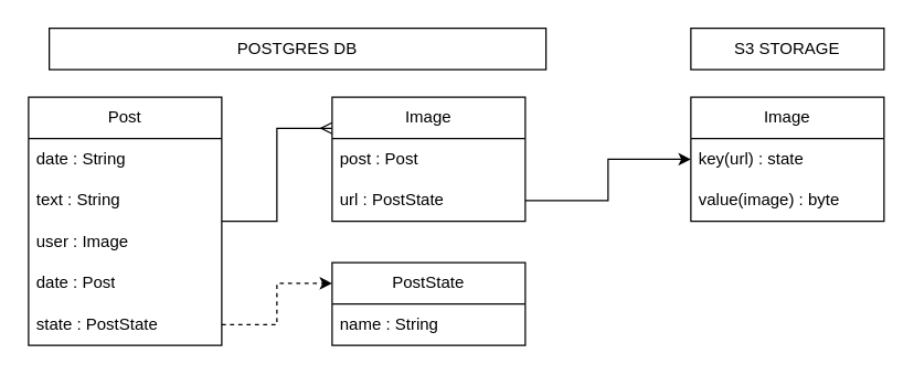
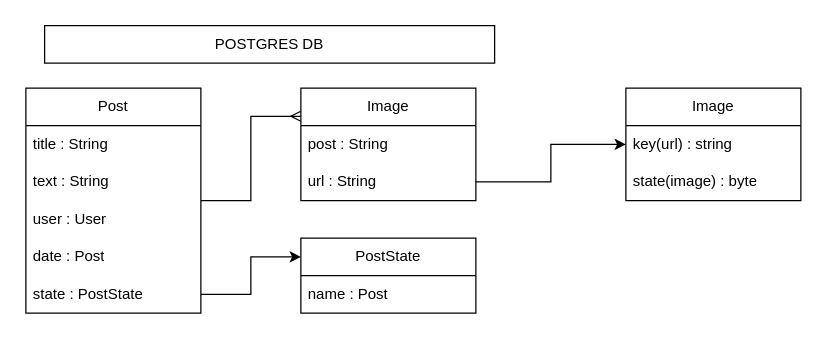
  <mxCell id="0" />
  <mxCell id="1" parent="0" />
  <mxCell id="2" style="edgeStyle=orthogonalEdgeStyle;rounded=0;orthogonalLoop=1;jettySize=auto;html=1;entryX=0;entryY=0.25;entryDx=0;entryDy=0;endArrow=ERmany;endFill=0;" edge="1" parent="1" source="3" target="12"><mxGeometry relative="1" as="geometry" /></mxCell>
  <mxCell id="3" value="Post" style="swimlane;fontStyle=0;childLayout=stackLayout;horizontal=1;startSize=30;horizontalStack=0;resizeParent=1;resizeParentMax=0;resizeLast=0;collapsible=1;marginBottom=0;whiteSpace=wrap;html=1;" vertex="1" parent="1"><mxGeometry x="20" y="70" width="140" height="180" as="geometry" /></mxCell>
- <mxCell id="4" value="date : String" style="text;strokeColor=none;fillColor=none;align=left;verticalAlign=middle;spacingLeft=4;spacingRight=4;overflow=hidden;points=[[0,0.5],[1,0.5]];portConstraint=eastwest;rotatable=0;whiteSpace=wrap;html=1;" vertex="1" parent="3"><mxGeometry y="30" width="140" height="30" as="geometry" /></mxCell>
+ <mxCell id="4" value="title : String" style="text;strokeColor=none;fillColor=none;align=left;verticalAlign=middle;spacingLeft=4;spacingRight=4;overflow=hidden;points=[[0,0.5],[1,0.5]];portConstraint=eastwest;rotatable=0;whiteSpace=wrap;html=1;" vertex="1" parent="3"><mxGeometry y="30" width="140" height="30" as="geometry" /></mxCell>
  <mxCell id="5" value="text : String" style="text;strokeColor=none;fillColor=none;align=left;verticalAlign=middle;spacingLeft=4;spacingRight=4;overflow=hidden;points=[[0,0.5],[1,0.5]];portConstraint=eastwest;rotatable=0;whiteSpace=wrap;html=1;" vertex="1" parent="3"><mxGeometry y="60" width="140" height="30" as="geometry" /></mxCell>
- <mxCell id="6" value="user : Image" style="text;strokeColor=none;fillColor=none;align=left;verticalAlign=middle;spacingLeft=4;spacingRight=4;overflow=hidden;points=[[0,0.5],[1,0.5]];portConstraint=eastwest;rotatable=0;whiteSpace=wrap;html=1;" vertex="1" parent="3"><mxGeometry y="90" width="140" height="30" as="geometry" /></mxCell>
+ <mxCell id="6" value="user : User" style="text;strokeColor=none;fillColor=none;align=left;verticalAlign=middle;spacingLeft=4;spacingRight=4;overflow=hidden;points=[[0,0.5],[1,0.5]];portConstraint=eastwest;rotatable=0;whiteSpace=wrap;html=1;" vertex="1" parent="3"><mxGeometry y="90" width="140" height="30" as="geometry" /></mxCell>
  <mxCell id="7" value="date : Post" style="text;strokeColor=none;fillColor=none;align=left;verticalAlign=middle;spacingLeft=4;spacingRight=4;overflow=hidden;points=[[0,0.5],[1,0.5]];portConstraint=eastwest;rotatable=0;whiteSpace=wrap;html=1;" vertex="1" parent="3"><mxGeometry y="120" width="140" height="30" as="geometry" /></mxCell>
  <mxCell id="8" value="state : PostState" style="text;strokeColor=none;fillColor=none;align=left;verticalAlign=middle;spacingLeft=4;spacingRight=4;overflow=hidden;points=[[0,0.5],[1,0.5]];portConstraint=eastwest;rotatable=0;whiteSpace=wrap;html=1;" vertex="1" parent="3"><mxGeometry y="150" width="140" height="30" as="geometry" /></mxCell>
  <mxCell id="9" value="PostState" style="swimlane;fontStyle=0;childLayout=stackLayout;horizontal=1;startSize=30;horizontalStack=0;resizeParent=1;resizeParentMax=0;resizeLast=0;collapsible=1;marginBottom=0;whiteSpace=wrap;html=1;" vertex="1" parent="1"><mxGeometry x="240" y="190" width="140" height="60" as="geometry" /></mxCell>
- <mxCell id="10" value="name : String" style="text;strokeColor=none;fillColor=none;align=left;verticalAlign=middle;spacingLeft=4;spacingRight=4;overflow=hidden;points=[[0,0.5],[1,0.5]];portConstraint=eastwest;rotatable=0;whiteSpace=wrap;html=1;" vertex="1" parent="9"><mxGeometry y="30" width="140" height="30" as="geometry" /></mxCell>
- <mxCell id="11" style="edgeStyle=orthogonalEdgeStyle;rounded=0;orthogonalLoop=1;jettySize=auto;html=1;entryX=0;entryY=0.25;entryDx=0;entryDy=0;dashed=1;" edge="1" parent="1" source="8" target="9"><mxGeometry relative="1" as="geometry" /></mxCell>
+ <mxCell id="10" value="name : Post" style="text;strokeColor=none;fillColor=none;align=left;verticalAlign=middle;spacingLeft=4;spacingRight=4;overflow=hidden;points=[[0,0.5],[1,0.5]];portConstraint=eastwest;rotatable=0;whiteSpace=wrap;html=1;" vertex="1" parent="9"><mxGeometry y="30" width="140" height="30" as="geometry" /></mxCell>
+ <mxCell id="11" style="edgeStyle=orthogonalEdgeStyle;rounded=0;orthogonalLoop=1;jettySize=auto;html=1;entryX=0;entryY=0.25;entryDx=0;entryDy=0;" edge="1" parent="1" source="8" target="9"><mxGeometry relative="1" as="geometry" /></mxCell>
  <mxCell id="12" value="Image" style="swimlane;fontStyle=0;childLayout=stackLayout;horizontal=1;startSize=30;horizontalStack=0;resizeParent=1;resizeParentMax=0;resizeLast=0;collapsible=1;marginBottom=0;whiteSpace=wrap;html=1;" vertex="1" parent="1"><mxGeometry x="240" y="70" width="140" height="90" as="geometry" /></mxCell>
- <mxCell id="13" value="post : Post" style="text;strokeColor=none;fillColor=none;align=left;verticalAlign=middle;spacingLeft=4;spacingRight=4;overflow=hidden;points=[[0,0.5],[1,0.5]];portConstraint=eastwest;rotatable=0;whiteSpace=wrap;html=1;" vertex="1" parent="12"><mxGeometry y="30" width="140" height="30" as="geometry" /></mxCell>
- <mxCell id="14" value="url : PostState" style="text;strokeColor=none;fillColor=none;align=left;verticalAlign=middle;spacingLeft=4;spacingRight=4;overflow=hidden;points=[[0,0.5],[1,0.5]];portConstraint=eastwest;rotatable=0;whiteSpace=wrap;html=1;" vertex="1" parent="12"><mxGeometry y="60" width="140" height="30" as="geometry" /></mxCell>
+ <mxCell id="13" value="post : String" style="text;strokeColor=none;fillColor=none;align=left;verticalAlign=middle;spacingLeft=4;spacingRight=4;overflow=hidden;points=[[0,0.5],[1,0.5]];portConstraint=eastwest;rotatable=0;whiteSpace=wrap;html=1;" vertex="1" parent="12"><mxGeometry y="30" width="140" height="30" as="geometry" /></mxCell>
+ <mxCell id="14" value="url : String" style="text;strokeColor=none;fillColor=none;align=left;verticalAlign=middle;spacingLeft=4;spacingRight=4;overflow=hidden;points=[[0,0.5],[1,0.5]];portConstraint=eastwest;rotatable=0;whiteSpace=wrap;html=1;" vertex="1" parent="12"><mxGeometry y="60" width="140" height="30" as="geometry" /></mxCell>
  <mxCell id="15" value="POSTGRES DB" style="text;html=1;align=center;verticalAlign=middle;whiteSpace=wrap;rounded=0;strokeColor=default;" vertex="1" parent="1"><mxGeometry x="35" y="20" width="360" height="30" as="geometry" /></mxCell>
  <mxCell id="16" value="Image" style="swimlane;fontStyle=0;childLayout=stackLayout;horizontal=1;startSize=30;horizontalStack=0;resizeParent=1;resizeParentMax=0;resizeLast=0;collapsible=1;marginBottom=0;whiteSpace=wrap;html=1;" vertex="1" parent="1"><mxGeometry x="500" y="70" width="140" height="90" as="geometry" /></mxCell>
- <mxCell id="17" value="key(url) : state" style="text;strokeColor=none;fillColor=none;align=left;verticalAlign=middle;spacingLeft=4;spacingRight=4;overflow=hidden;points=[[0,0.5],[1,0.5]];portConstraint=eastwest;rotatable=0;whiteSpace=wrap;html=1;" vertex="1" parent="16"><mxGeometry y="30" width="140" height="30" as="geometry" /></mxCell>
- <mxCell id="18" value="value(image) : byte" style="text;strokeColor=none;fillColor=none;align=left;verticalAlign=middle;spacingLeft=4;spacingRight=4;overflow=hidden;points=[[0,0.5],[1,0.5]];portConstraint=eastwest;rotatable=0;whiteSpace=wrap;html=1;" vertex="1" parent="16"><mxGeometry y="60" width="140" height="30" as="geometry" /></mxCell>
- <mxCell id="19" value="S3 STORAGE" style="text;html=1;align=center;verticalAlign=middle;whiteSpace=wrap;rounded=0;strokeColor=default;" vertex="1" parent="1"><mxGeometry x="500" y="20" width="140" height="30" as="geometry" /></mxCell>
+ <mxCell id="17" value="key(url) : string" style="text;strokeColor=none;fillColor=none;align=left;verticalAlign=middle;spacingLeft=4;spacingRight=4;overflow=hidden;points=[[0,0.5],[1,0.5]];portConstraint=eastwest;rotatable=0;whiteSpace=wrap;html=1;" vertex="1" parent="16"><mxGeometry y="30" width="140" height="30" as="geometry" /></mxCell>
+ <mxCell id="18" value="state(image) : byte" style="text;strokeColor=none;fillColor=none;align=left;verticalAlign=middle;spacingLeft=4;spacingRight=4;overflow=hidden;points=[[0,0.5],[1,0.5]];portConstraint=eastwest;rotatable=0;whiteSpace=wrap;html=1;" vertex="1" parent="16"><mxGeometry y="60" width="140" height="30" as="geometry" /></mxCell>
  <mxCell id="20" style="edgeStyle=orthogonalEdgeStyle;rounded=0;orthogonalLoop=1;jettySize=auto;html=1;entryX=0;entryY=0.5;entryDx=0;entryDy=0;dashed=0;" edge="1" parent="1" source="14" target="17"><mxGeometry relative="1" as="geometry" /></mxCell>
